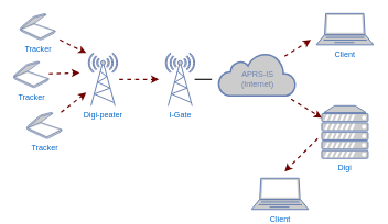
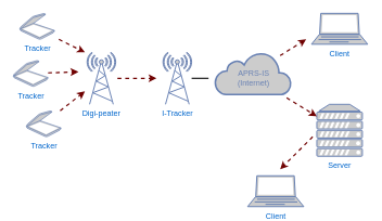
  <mxCell id="0" />
  <mxCell id="1" parent="0" />
  <mxCell id="2" value="Digi-peater" style="fontColor=#0066CC;verticalAlign=top;verticalLabelPosition=bottom;labelPosition=center;align=center;html=1;outlineConnect=0;fillColor=#CCCCCC;strokeColor=#6881B3;gradientColor=none;gradientDirection=north;strokeWidth=2;shape=mxgraph.networks.radio_tower;" vertex="1" parent="1"><mxGeometry x="133.33" y="80" width="44" height="80" as="geometry" /></mxCell>
  <mxCell id="3" value="Client" style="fontColor=#0066CC;verticalAlign=top;verticalLabelPosition=bottom;labelPosition=center;align=center;html=1;outlineConnect=0;fillColor=#CCCCCC;strokeColor=#6881B3;gradientColor=none;gradientDirection=north;strokeWidth=2;shape=mxgraph.networks.laptop;" vertex="1" parent="1"><mxGeometry x="478.18" y="20" width="86.36" height="47.5" as="geometry" /></mxCell>
- <mxCell id="4" value="Digi" style="fontColor=#0066CC;verticalAlign=top;verticalLabelPosition=bottom;labelPosition=center;align=center;html=1;outlineConnect=0;fillColor=#CCCCCC;strokeColor=#6881B3;gradientColor=none;gradientDirection=north;strokeWidth=2;shape=mxgraph.networks.server;" vertex="1" parent="1"><mxGeometry x="486.36" y="160" width="70" height="80" as="geometry" /></mxCell>
+ <mxCell id="4" value="Server" style="fontColor=#0066CC;verticalAlign=top;verticalLabelPosition=bottom;labelPosition=center;align=center;html=1;outlineConnect=0;fillColor=#CCCCCC;strokeColor=#6881B3;gradientColor=none;gradientDirection=north;strokeWidth=2;shape=mxgraph.networks.server;" vertex="1" parent="1"><mxGeometry x="486.36" y="160" width="70" height="80" as="geometry" /></mxCell>
  <mxCell id="5" value="&lt;br&gt;APRS-IS&lt;br&gt;(Internet)" style="html=1;outlineConnect=0;fillColor=#CCCCCC;strokeColor=#6881B3;gradientColor=none;gradientDirection=north;strokeWidth=2;shape=mxgraph.networks.cloud;fontColor=#6881B3;verticalAlign=middle;labelPosition=center;verticalLabelPosition=middle;align=center;" vertex="1" parent="1"><mxGeometry x="330" y="80" width="117" height="65" as="geometry" /></mxCell>
  <mxCell id="6" value="Tracker" style="fontColor=#0066CC;verticalAlign=top;verticalLabelPosition=bottom;labelPosition=center;align=center;html=1;outlineConnect=0;fillColor=#CCCCCC;strokeColor=#6881B3;gradientColor=none;gradientDirection=north;strokeWidth=2;shape=mxgraph.networks.scanner;" vertex="1" parent="1"><mxGeometry x="40" y="170" width="53.33" height="40" as="geometry" /></mxCell>
  <mxCell id="7" value="Tracker" style="fontColor=#0066CC;verticalAlign=top;verticalLabelPosition=bottom;labelPosition=center;align=center;html=1;outlineConnect=0;fillColor=#CCCCCC;strokeColor=#6881B3;gradientColor=none;gradientDirection=north;strokeWidth=2;shape=mxgraph.networks.scanner;" vertex="1" parent="1"><mxGeometry x="20" y="92.5" width="53.33" height="40" as="geometry" /></mxCell>
  <mxCell id="8" value="Tracker" style="fontColor=#0066CC;verticalAlign=top;verticalLabelPosition=bottom;labelPosition=center;align=center;html=1;outlineConnect=0;fillColor=#CCCCCC;strokeColor=#6881B3;gradientColor=none;gradientDirection=north;strokeWidth=2;shape=mxgraph.networks.scanner;" vertex="1" parent="1"><mxGeometry x="30" y="20" width="53.33" height="40" as="geometry" /></mxCell>
  <mxCell id="9" style="edgeStyle=none;html=1;strokeColor=#1A1A1A;strokeWidth=2;endArrow=none;endFill=0;" edge="1" parent="1" source="10"><mxGeometry relative="1" as="geometry"><mxPoint x="320" y="120" as="targetPoint" /></mxGeometry></mxCell>
- <mxCell id="10" value="I-Gate" style="fontColor=#0066CC;verticalAlign=top;verticalLabelPosition=bottom;labelPosition=center;align=center;html=1;outlineConnect=0;fillColor=#CCCCCC;strokeColor=#6881B3;gradientColor=none;gradientDirection=north;strokeWidth=2;shape=mxgraph.networks.radio_tower;" vertex="1" parent="1"><mxGeometry x="250" y="80" width="44" height="80" as="geometry" /></mxCell>
+ <mxCell id="10" value="I-Tracker" style="fontColor=#0066CC;verticalAlign=top;verticalLabelPosition=bottom;labelPosition=center;align=center;html=1;outlineConnect=0;fillColor=#CCCCCC;strokeColor=#6881B3;gradientColor=none;gradientDirection=north;strokeWidth=2;shape=mxgraph.networks.radio_tower;" vertex="1" parent="1"><mxGeometry x="250" y="80" width="44" height="80" as="geometry" /></mxCell>
  <mxCell id="11" value="Client" style="fontColor=#0066CC;verticalAlign=top;verticalLabelPosition=bottom;labelPosition=center;align=center;html=1;outlineConnect=0;fillColor=#CCCCCC;strokeColor=#6881B3;gradientColor=none;gradientDirection=north;strokeWidth=2;shape=mxgraph.networks.laptop;" vertex="1" parent="1"><mxGeometry x="380" y="270" width="86.36" height="47.5" as="geometry" /></mxCell>
  <mxCell id="12" value="" style="endArrow=classic;html=1;strokeColor=#6F0000;strokeWidth=2;fillColor=#a20025;dashed=1;" edge="1" parent="1"><mxGeometry width="50" height="50" relative="1" as="geometry"><mxPoint x="90" y="60" as="sourcePoint" /><mxPoint x="130" y="80" as="targetPoint" /></mxGeometry></mxCell>
  <mxCell id="13" value="" style="endArrow=classic;html=1;strokeColor=#6F0000;fillColor=#a20025;strokeWidth=2;dashed=1;" edge="1" parent="1"><mxGeometry width="50" height="50" relative="1" as="geometry"><mxPoint x="180" y="120" as="sourcePoint" /><mxPoint x="240" y="120" as="targetPoint" /></mxGeometry></mxCell>
  <mxCell id="14" value="" style="endArrow=classic;html=1;strokeColor=#6F0000;fillColor=#a20025;strokeWidth=2;dashed=1;" edge="1" parent="1" source="6"><mxGeometry width="50" height="50" relative="1" as="geometry"><mxPoint x="70" y="160" as="sourcePoint" /><mxPoint x="130" y="140" as="targetPoint" /></mxGeometry></mxCell>
  <mxCell id="15" value="" style="endArrow=classic;html=1;strokeColor=#6F0000;dashed=1;strokeWidth=2;fillColor=#a20025;" edge="1" parent="1" source="7"><mxGeometry width="50" height="50" relative="1" as="geometry"><mxPoint x="60" y="80" as="sourcePoint" /><mxPoint x="120" y="110" as="targetPoint" /></mxGeometry></mxCell>
  <mxCell id="16" value="" style="endArrow=classic;html=1;strokeColor=#6F0000;fillColor=#a20025;strokeWidth=2;dashed=1;" edge="1" parent="1" target="4"><mxGeometry width="50" height="50" relative="1" as="geometry"><mxPoint x="440" y="150" as="sourcePoint" /><mxPoint x="470" y="190" as="targetPoint" /></mxGeometry></mxCell>
  <mxCell id="17" value="" style="endArrow=classic;html=1;strokeColor=#6F0000;fillColor=#a20025;strokeWidth=2;dashed=1;" edge="1" parent="1"><mxGeometry width="50" height="50" relative="1" as="geometry"><mxPoint x="430" y="85" as="sourcePoint" /><mxPoint x="470" y="60" as="targetPoint" /></mxGeometry></mxCell>
  <mxCell id="18" value="" style="endArrow=classic;html=1;strokeColor=#6F0000;fillColor=#a20025;strokeWidth=2;dashed=1;" edge="1" parent="1"><mxGeometry width="50" height="50" relative="1" as="geometry"><mxPoint x="480" y="210" as="sourcePoint" /><mxPoint x="430" y="260" as="targetPoint" /></mxGeometry></mxCell>
